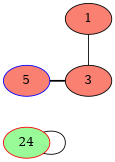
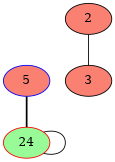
  graph {
    node [fillcolor=salmon style=filled]
    edge [style=solid]
    3
    5 [color=blue]
    24 [color=red fillcolor=palegreen]
-   1
+   1 [label=2]
    subgraph sub_1 {
      rank=same
      3
      5
    }
-   5 -- 3 [style=bold weight=5]
+   5 -- 24 [style=bold weight=5]
    24 -- 24
    1 -- 3
  }
